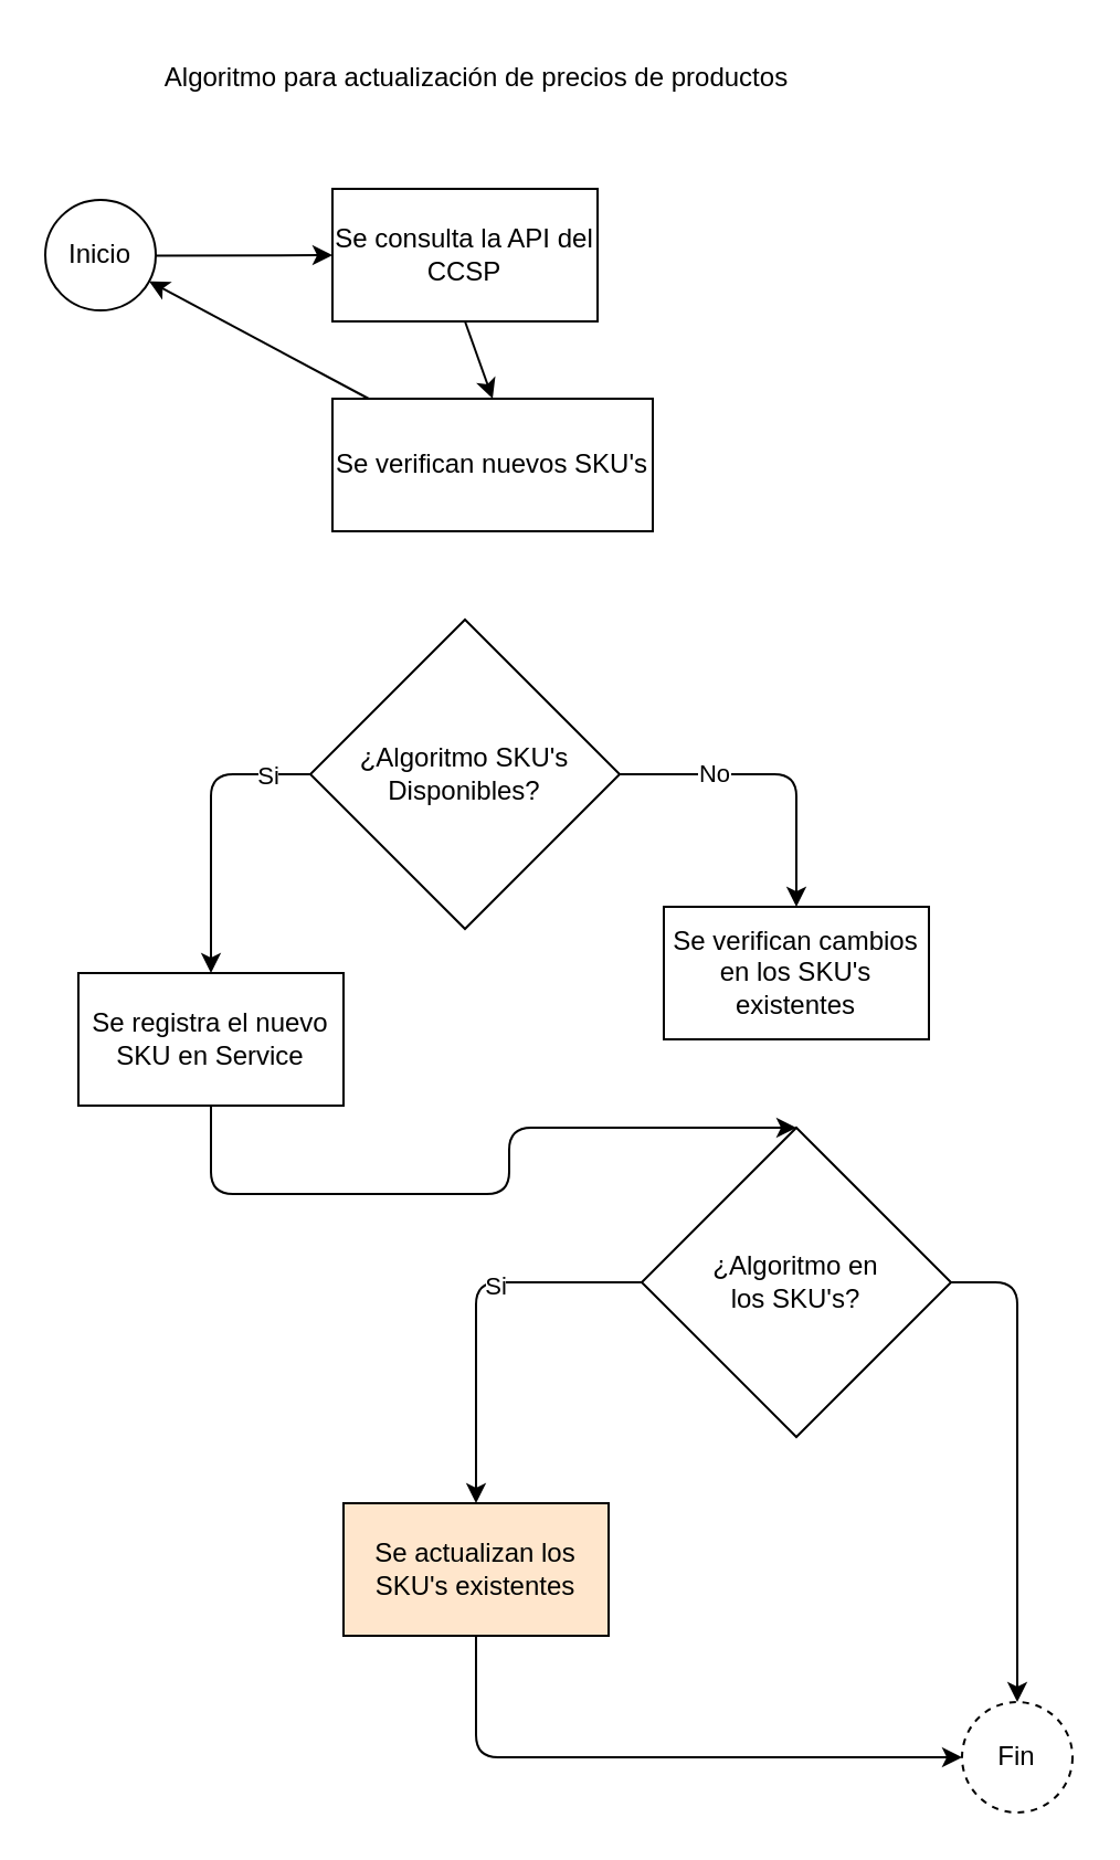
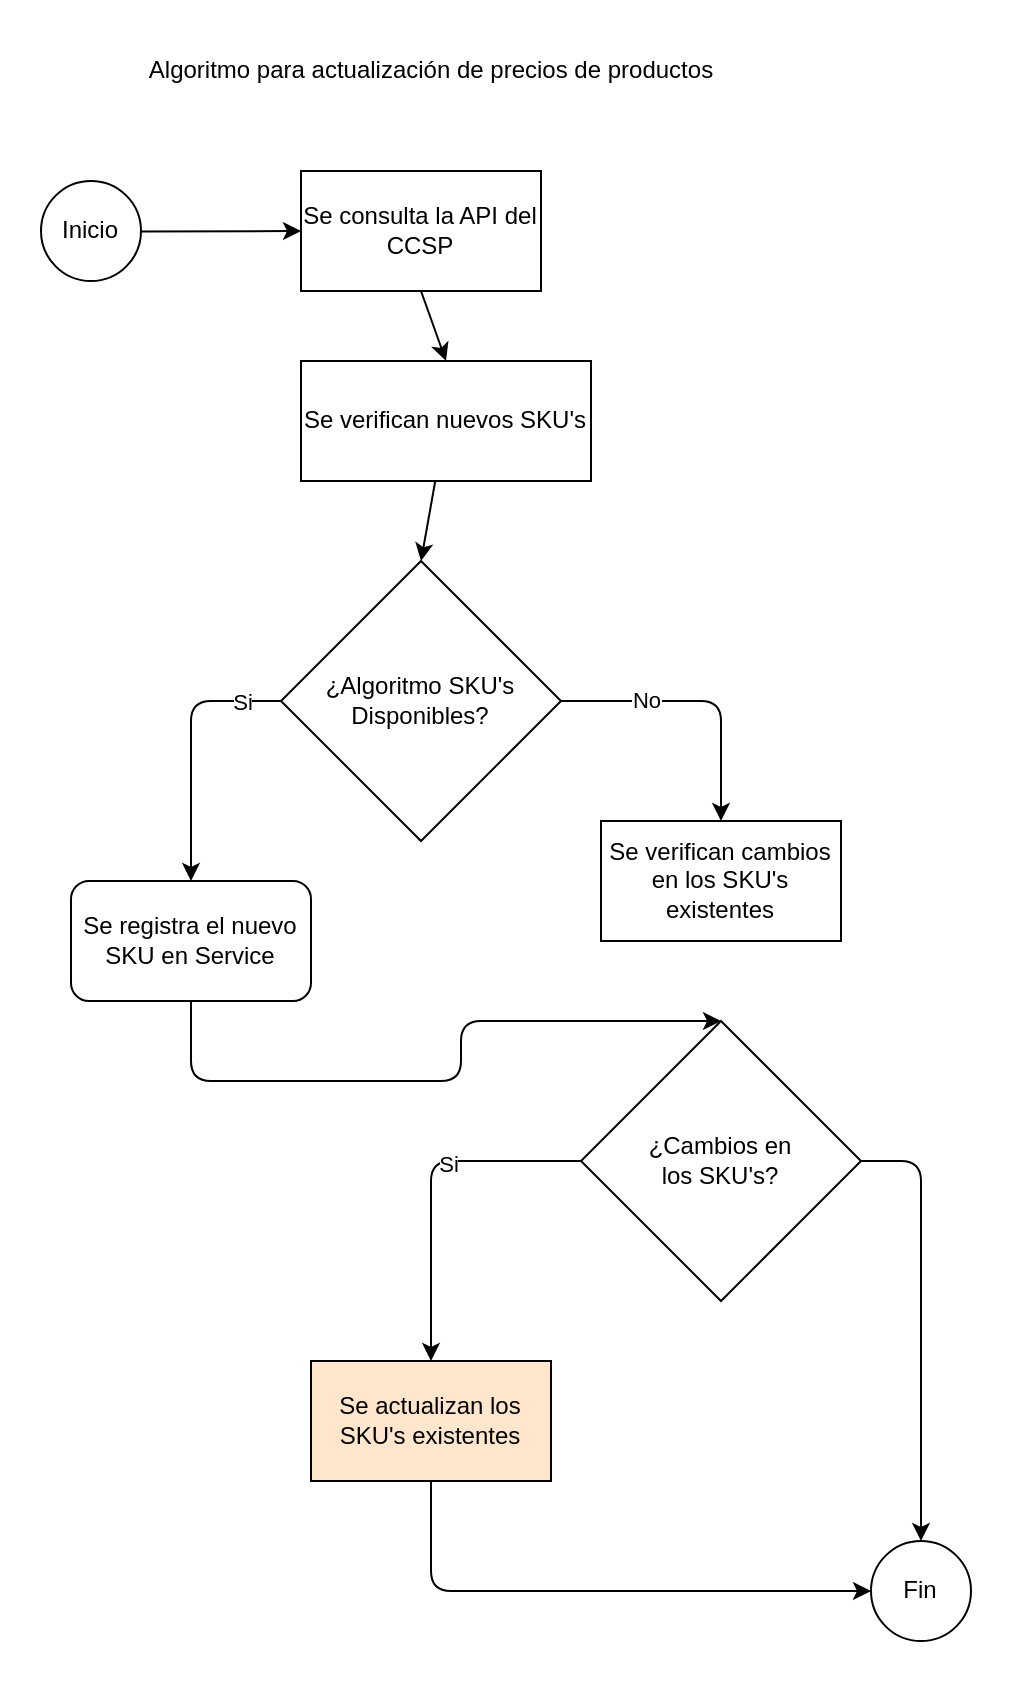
  <mxCell id="0" />
  <mxCell id="1" parent="0" />
  <mxCell id="2" style="edgeStyle=none;html=1;entryX=0;entryY=0.5;entryDx=0;entryDy=0;" parent="1" source="3" target="13" edge="1"><mxGeometry relative="1" as="geometry" /></mxCell>
  <mxCell id="3" value="Inicio" style="ellipse;whiteSpace=wrap;html=1;aspect=fixed;" parent="1" vertex="1"><mxGeometry x="20" y="90" width="50" height="50" as="geometry" /></mxCell>
- <mxCell id="4" style="edgeStyle=none;html=1;" parent="1" source="5" target="3" edge="1"><mxGeometry relative="1" as="geometry" /></mxCell>
+ <mxCell id="4" style="edgeStyle=none;html=1;entryX=0.5;entryY=0;entryDx=0;entryDy=0;" parent="1" source="5" target="10" edge="1"><mxGeometry relative="1" as="geometry" /></mxCell>
  <mxCell id="5" value="Se verifican nuevos SKU's" style="rounded=0;whiteSpace=wrap;html=1;" parent="1" vertex="1"><mxGeometry x="150" y="180" width="145" height="60" as="geometry" /></mxCell>
  <mxCell id="6" style="edgeStyle=none;html=1;entryX=0.5;entryY=0;entryDx=0;entryDy=0;exitX=0;exitY=0.5;exitDx=0;exitDy=0;" parent="1" source="10" target="15" edge="1"><mxGeometry relative="1" as="geometry"><mxPoint x="0" y="350" as="targetPoint" /><Array as="points"><mxPoint x="95" y="350" /></Array></mxGeometry></mxCell>
  <mxCell id="7" value="Si" style="edgeLabel;html=1;align=center;verticalAlign=middle;resizable=0;points=[];" parent="6" vertex="1" connectable="0"><mxGeometry x="-0.269" y="-1" relative="1" as="geometry"><mxPoint x="26" y="-4" as="offset" /></mxGeometry></mxCell>
  <mxCell id="8" style="edgeStyle=none;html=1;exitX=1;exitY=0.5;exitDx=0;exitDy=0;entryX=0.5;entryY=0;entryDx=0;entryDy=0;" parent="1" source="10" target="16" edge="1"><mxGeometry relative="1" as="geometry"><Array as="points"><mxPoint x="360" y="350" /></Array></mxGeometry></mxCell>
  <mxCell id="9" value="No" style="edgeLabel;html=1;align=center;verticalAlign=middle;resizable=0;points=[];" parent="8" vertex="1" connectable="0"><mxGeometry x="-0.396" y="1" relative="1" as="geometry"><mxPoint as="offset" /></mxGeometry></mxCell>
  <mxCell id="10" value="¿Algoritmo SKU's Disponibles?" style="rhombus;whiteSpace=wrap;html=1;" parent="1" vertex="1"><mxGeometry x="140" y="280" width="140" height="140" as="geometry" /></mxCell>
  <mxCell id="11" value="Algoritmo para actualización de precios de productos" style="text;html=1;strokeColor=none;fillColor=none;align=center;verticalAlign=middle;whiteSpace=wrap;rounded=0;" parent="1" vertex="1"><mxGeometry x="33" y="20" width="365" height="30" as="geometry" /></mxCell>
  <mxCell id="12" style="edgeStyle=none;html=1;exitX=0.5;exitY=1;exitDx=0;exitDy=0;entryX=0.5;entryY=0;entryDx=0;entryDy=0;" parent="1" source="13" target="5" edge="1"><mxGeometry relative="1" as="geometry" /></mxCell>
  <mxCell id="13" value="Se consulta la API del CCSP" style="rounded=0;whiteSpace=wrap;html=1;" parent="1" vertex="1"><mxGeometry x="150" y="85" width="120" height="60" as="geometry" /></mxCell>
  <mxCell id="14" style="edgeStyle=none;html=1;entryX=0.5;entryY=0;entryDx=0;entryDy=0;exitX=0.5;exitY=1;exitDx=0;exitDy=0;" parent="1" source="15" target="20" edge="1"><mxGeometry relative="1" as="geometry"><Array as="points"><mxPoint x="95" y="540" /><mxPoint x="230" y="540" /><mxPoint x="230" y="510" /></Array></mxGeometry></mxCell>
- <mxCell id="15" value="Se registra el nuevo SKU en Service" style="rounded=0;whiteSpace=wrap;html=1;" parent="1" vertex="1"><mxGeometry x="35" y="440" width="120" height="60" as="geometry" /></mxCell>
+ <mxCell id="15" value="Se registra el nuevo SKU en Service" style="whiteSpace=wrap;html=1;rounded=1;" parent="1" vertex="1"><mxGeometry x="35" y="440" width="120" height="60" as="geometry" /></mxCell>
  <mxCell id="16" value="Se verifican cambios en los SKU's existentes" style="rounded=0;whiteSpace=wrap;html=1;" parent="1" vertex="1"><mxGeometry x="300" y="410" width="120" height="60" as="geometry" /></mxCell>
  <mxCell id="17" style="edgeStyle=none;html=1;exitX=0;exitY=0.5;exitDx=0;exitDy=0;entryX=0.5;entryY=0;entryDx=0;entryDy=0;" parent="1" source="20" target="22" edge="1"><mxGeometry relative="1" as="geometry"><mxPoint x="220" y="670" as="targetPoint" /><Array as="points"><mxPoint x="215" y="580" /></Array></mxGeometry></mxCell>
  <mxCell id="18" value="Si" style="edgeLabel;html=1;align=center;verticalAlign=middle;resizable=0;points=[];" parent="17" vertex="1" connectable="0"><mxGeometry x="-0.235" y="1" relative="1" as="geometry"><mxPoint as="offset" /></mxGeometry></mxCell>
  <mxCell id="19" style="edgeStyle=none;html=1;entryX=0.5;entryY=0;entryDx=0;entryDy=0;exitX=1;exitY=0.5;exitDx=0;exitDy=0;" parent="1" source="20" target="23" edge="1"><mxGeometry relative="1" as="geometry"><Array as="points"><mxPoint x="460" y="580" /></Array></mxGeometry></mxCell>
- <mxCell id="20" value="¿Algoritmo en &lt;br&gt;los SKU's?" style="rhombus;whiteSpace=wrap;html=1;" parent="1" vertex="1"><mxGeometry x="290" y="510" width="140" height="140" as="geometry" /></mxCell>
+ <mxCell id="20" value="¿Cambios en &lt;br&gt;los SKU's?" style="rhombus;whiteSpace=wrap;html=1;" parent="1" vertex="1"><mxGeometry x="290" y="510" width="140" height="140" as="geometry" /></mxCell>
  <mxCell id="21" style="edgeStyle=none;html=1;entryX=0;entryY=0.5;entryDx=0;entryDy=0;exitX=0.5;exitY=1;exitDx=0;exitDy=0;" parent="1" source="22" target="23" edge="1"><mxGeometry relative="1" as="geometry"><Array as="points"><mxPoint x="215" y="795" /></Array></mxGeometry></mxCell>
  <mxCell id="22" value="Se actualizan los SKU's existentes" style="rounded=0;whiteSpace=wrap;html=1;fillColor=#ffe6cc;" parent="1" vertex="1"><mxGeometry x="155" y="680" width="120" height="60" as="geometry" /></mxCell>
- <mxCell id="23" value="Fin" style="ellipse;whiteSpace=wrap;html=1;aspect=fixed;dashed=1;" parent="1" vertex="1"><mxGeometry x="435" y="770" width="50" height="50" as="geometry" /></mxCell>
+ <mxCell id="23" value="Fin" style="ellipse;whiteSpace=wrap;html=1;aspect=fixed;" parent="1" vertex="1"><mxGeometry x="435" y="770" width="50" height="50" as="geometry" /></mxCell>
